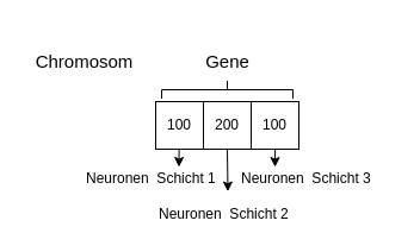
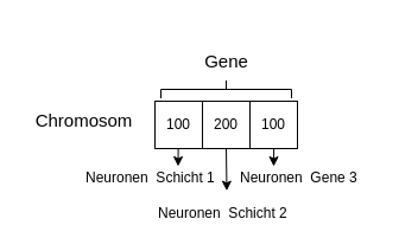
  <mxCell id="0" />
  <mxCell id="1" parent="0" />
  <mxCell id="2" value="100" style="rounded=0;whiteSpace=wrap;html=1;" parent="1" vertex="1"><mxGeometry x="130" y="85" width="40" height="40" as="geometry" /></mxCell>
  <mxCell id="3" value="200" style="rounded=0;whiteSpace=wrap;html=1;" parent="1" vertex="1"><mxGeometry x="170" y="85" width="40" height="40" as="geometry" /></mxCell>
  <mxCell id="4" value="100" style="rounded=0;whiteSpace=wrap;html=1;" parent="1" vertex="1"><mxGeometry x="210" y="85" width="40" height="40" as="geometry" /></mxCell>
  <mxCell id="5" value="&lt;div style=&quot;font-size: 15px&quot;&gt;&lt;font style=&quot;font-size: 15px&quot;&gt;Gene&lt;/font&gt;&lt;/div&gt;" style="text;html=1;resizable=0;points=[];autosize=1;align=center;verticalAlign=top;spacingTop=-4;fontColor=#000000;" parent="1" vertex="1"><mxGeometry x="165" y="40" width="50" height="20" as="geometry" /></mxCell>
- <mxCell id="6" value="&lt;div style=&quot;font-size: 15px&quot;&gt;&lt;font style=&quot;font-size: 15px&quot;&gt;Chromosom&lt;/font&gt;&lt;/div&gt;&lt;div style=&quot;font-size: 15px&quot;&gt;&lt;font style=&quot;font-size: 15px&quot;&gt;&lt;br&gt;&lt;/font&gt;&lt;/div&gt;" style="text;html=1;resizable=0;points=[];autosize=1;align=center;verticalAlign=top;spacingTop=-4;fontColor=#000000;" parent="1" vertex="1"><mxGeometry x="20" y="40" width="100" height="30" as="geometry" /></mxCell>
+ <mxCell id="6" value="&lt;div style=&quot;font-size: 15px&quot;&gt;&lt;font style=&quot;font-size: 15px&quot;&gt;Chromosom&lt;/font&gt;&lt;/div&gt;&lt;div style=&quot;font-size: 15px&quot;&gt;&lt;font style=&quot;font-size: 15px&quot;&gt;&lt;br&gt;&lt;/font&gt;&lt;/div&gt;" style="text;html=1;resizable=0;points=[];autosize=1;align=center;verticalAlign=top;spacingTop=-4;fontColor=#000000;" parent="1" vertex="1"><mxGeometry x="20" y="90" width="100" height="30" as="geometry" /></mxCell>
  <mxCell id="7" value="Neuronen&amp;nbsp; Schicht 1" style="text;html=1;resizable=0;points=[];autosize=1;align=left;verticalAlign=top;spacingTop=-4;" parent="1" vertex="1"><mxGeometry x="70" y="140" width="130" height="20" as="geometry" /></mxCell>
  <mxCell id="8" style="edgeStyle=orthogonalEdgeStyle;rounded=0;orthogonalLoop=1;jettySize=auto;html=1;exitX=1;exitY=0.5;exitDx=0;exitDy=0;fontColor=#000000;" parent="1" edge="1"><mxGeometry relative="1" as="geometry"><mxPoint x="149.5" y="140" as="targetPoint" /><mxPoint x="149.611" y="124.889" as="sourcePoint" /></mxGeometry></mxCell>
  <mxCell id="9" style="edgeStyle=orthogonalEdgeStyle;rounded=0;orthogonalLoop=1;jettySize=auto;html=1;fontColor=#000000;entryX=0.5;entryY=0;entryDx=0;entryDy=0;entryPerimeter=0;" parent="1" edge="1"><mxGeometry relative="1" as="geometry"><mxPoint x="190.5" y="160.643" as="targetPoint" /><mxPoint x="190" y="125" as="sourcePoint" /></mxGeometry></mxCell>
  <mxCell id="10" style="edgeStyle=orthogonalEdgeStyle;rounded=0;orthogonalLoop=1;jettySize=auto;html=1;exitX=1;exitY=0.5;exitDx=0;exitDy=0;fontColor=#000000;" parent="1" edge="1"><mxGeometry relative="1" as="geometry"><mxPoint x="230.012" y="140.07" as="targetPoint" /><mxPoint x="230.111" y="124.889" as="sourcePoint" /></mxGeometry></mxCell>
  <mxCell id="11" value="" style="strokeWidth=1;html=1;shape=mxgraph.flowchart.annotation_2;align=left;labelPosition=right;pointerEvents=1;rotation=90;" parent="1" vertex="1"><mxGeometry x="182.5" y="20" width="15" height="110" as="geometry" /></mxCell>
  <mxCell id="12" value="Neuronen&amp;nbsp; Schicht 2" style="text;html=1;resizable=0;points=[];autosize=1;align=left;verticalAlign=top;spacingTop=-4;" vertex="1" parent="1"><mxGeometry x="130.5" y="170" width="130" height="20" as="geometry" /></mxCell>
- <mxCell id="13" value="Neuronen&amp;nbsp; Schicht 3" style="text;html=1;resizable=0;points=[];autosize=1;align=left;verticalAlign=top;spacingTop=-4;" vertex="1" parent="1"><mxGeometry x="200" y="140" width="130" height="20" as="geometry" /></mxCell>
+ <mxCell id="13" value="Neuronen&amp;nbsp; Gene 3" style="text;html=1;resizable=0;points=[];autosize=1;align=left;verticalAlign=top;spacingTop=-4;" vertex="1" parent="1"><mxGeometry x="200" y="140" width="130" height="20" as="geometry" /></mxCell>
